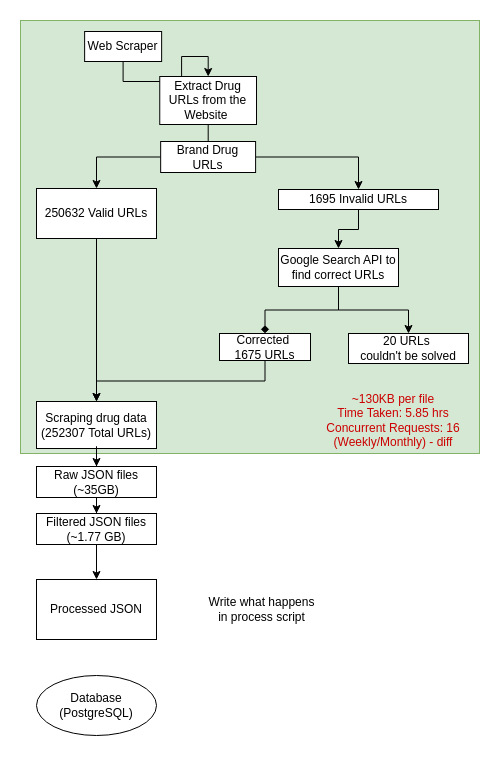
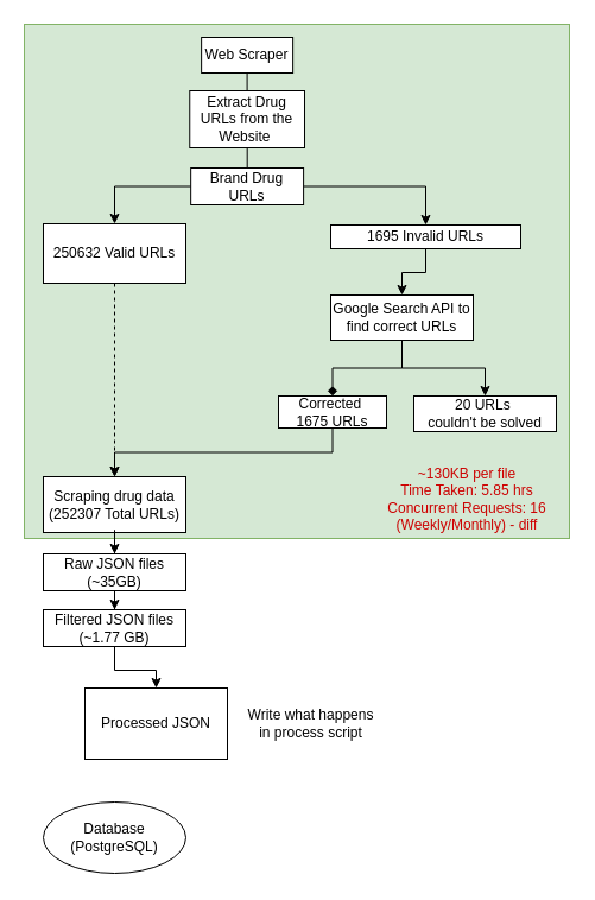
  <mxCell id="0" />
  <mxCell id="1" parent="0" />
  <mxCell id="2" value="" style="rounded=0;whiteSpace=wrap;html=1;fillColor=#d5e8d4;strokeColor=#82b366;" vertex="1" parent="1"><mxGeometry x="20" y="20" width="459" height="433" as="geometry" /></mxCell>
  <mxCell id="3" value="" style="edgeStyle=orthogonalEdgeStyle;rounded=0;orthogonalLoop=1;jettySize=auto;html=1;" edge="1" parent="1" source="4" target="6"><mxGeometry relative="1" as="geometry" /></mxCell>
- <mxCell id="4" value="Web Scraper" style="rounded=0;whiteSpace=wrap;html=1;" vertex="1" parent="1"><mxGeometry x="84.13" y="31" width="77" height="30" as="geometry" /></mxCell>
+ <mxCell id="4" value="Web Scraper" style="rounded=0;whiteSpace=wrap;html=1;" vertex="1" parent="1"><mxGeometry x="169.13" y="31" width="77" height="30" as="geometry" /></mxCell>
  <mxCell id="5" value="" style="edgeStyle=orthogonalEdgeStyle;rounded=0;orthogonalLoop=1;jettySize=auto;html=1;" edge="1" parent="1" source="6" target="9"><mxGeometry relative="1" as="geometry" /></mxCell>
  <mxCell id="6" value="Extract Drug URLs from the Website&amp;nbsp;" style="rounded=0;whiteSpace=wrap;html=1;" vertex="1" parent="1"><mxGeometry x="159.26" y="76" width="96.75" height="48" as="geometry" /></mxCell>
  <mxCell id="7" value="" style="edgeStyle=orthogonalEdgeStyle;rounded=0;orthogonalLoop=1;jettySize=auto;html=1;" edge="1" parent="1" source="9" target="11"><mxGeometry relative="1" as="geometry" /></mxCell>
  <mxCell id="8" value="" style="edgeStyle=orthogonalEdgeStyle;rounded=0;orthogonalLoop=1;jettySize=auto;html=1;" edge="1" parent="1" source="9" target="13"><mxGeometry relative="1" as="geometry" /></mxCell>
  <mxCell id="9" value="Brand Drug URLs" style="whiteSpace=wrap;html=1;rounded=0;" vertex="1" parent="1"><mxGeometry x="160.16" y="141" width="94.94" height="31" as="geometry" /></mxCell>
- <mxCell id="10" style="edgeStyle=orthogonalEdgeStyle;rounded=0;orthogonalLoop=1;jettySize=auto;html=1;" edge="1" parent="1" source="11" target="19"><mxGeometry relative="1" as="geometry"><mxPoint x="91" y="506.857" as="targetPoint" /></mxGeometry></mxCell>
+ <mxCell id="10" style="edgeStyle=orthogonalEdgeStyle;rounded=0;orthogonalLoop=1;jettySize=auto;html=1;dashed=1;" edge="1" parent="1" source="11" target="19"><mxGeometry relative="1" as="geometry"><mxPoint x="91" y="506.857" as="targetPoint" /></mxGeometry></mxCell>
  <mxCell id="11" value="250632 Valid URLs" style="whiteSpace=wrap;html=1;rounded=0;" vertex="1" parent="1"><mxGeometry x="36" y="188" width="120" height="50" as="geometry" /></mxCell>
  <mxCell id="12" value="" style="edgeStyle=orthogonalEdgeStyle;rounded=0;orthogonalLoop=1;jettySize=auto;html=1;" edge="1" parent="1" source="13" target="16"><mxGeometry relative="1" as="geometry" /></mxCell>
  <mxCell id="13" value="1695 Invalid URLs" style="whiteSpace=wrap;html=1;rounded=0;" vertex="1" parent="1"><mxGeometry x="278" y="189" width="160" height="20" as="geometry" /></mxCell>
  <mxCell id="14" value="" style="edgeStyle=orthogonalEdgeStyle;rounded=0;orthogonalLoop=1;jettySize=auto;html=1;endArrow=diamond;" edge="1" parent="1" source="16" target="17"><mxGeometry relative="1" as="geometry" /></mxCell>
  <mxCell id="15" value="" style="edgeStyle=orthogonalEdgeStyle;rounded=0;orthogonalLoop=1;jettySize=auto;html=1;" edge="1" parent="1" source="16" target="18"><mxGeometry relative="1" as="geometry" /></mxCell>
  <mxCell id="16" value="Google Search API to find correct URLs" style="whiteSpace=wrap;html=1;rounded=0;" vertex="1" parent="1"><mxGeometry x="278" y="248" width="120" height="38" as="geometry" /></mxCell>
- <mxCell id="17" value="Corrected&amp;nbsp;&lt;div&gt;1675 URLs&lt;/div&gt;" style="whiteSpace=wrap;html=1;rounded=0;" vertex="1" parent="1"><mxGeometry x="219" y="333" width="91" height="27" as="geometry" /></mxCell>
+ <mxCell id="17" value="Corrected&amp;nbsp;&lt;div&gt;1675 URLs&lt;/div&gt;" style="whiteSpace=wrap;html=1;rounded=0;" vertex="1" parent="1"><mxGeometry x="234" y="333" width="91" height="27" as="geometry" /></mxCell>
  <mxCell id="18" value="20 URLs&amp;nbsp;&lt;div&gt;couldn't be solved&lt;/div&gt;" style="whiteSpace=wrap;html=1;rounded=0;" vertex="1" parent="1"><mxGeometry x="348" y="333" width="120" height="30" as="geometry" /></mxCell>
  <mxCell id="19" value="Scraping drug data&lt;div&gt;(252307 Total URLs)&lt;/div&gt;" style="rounded=0;whiteSpace=wrap;html=1;" vertex="1" parent="1"><mxGeometry x="36" y="401" width="120" height="47" as="geometry" /></mxCell>
  <mxCell id="20" value="" style="endArrow=classic;html=1;rounded=0;edgeStyle=orthogonalEdgeStyle;exitX=0.5;exitY=1;exitDx=0;exitDy=0;" edge="1" parent="1" source="17" target="19"><mxGeometry width="50" height="50" relative="1" as="geometry"><mxPoint x="227" y="460" as="sourcePoint" /><mxPoint x="162" y="371" as="targetPoint" /></mxGeometry></mxCell>
  <mxCell id="21" value="" style="edgeStyle=orthogonalEdgeStyle;rounded=0;orthogonalLoop=1;jettySize=auto;html=1;" edge="1" parent="1" source="19" target="23"><mxGeometry relative="1" as="geometry"><mxPoint x="96" y="512" as="sourcePoint" /></mxGeometry></mxCell>
  <mxCell id="22" value="" style="edgeStyle=orthogonalEdgeStyle;rounded=0;orthogonalLoop=1;jettySize=auto;html=1;" edge="1" parent="1" source="23" target="25"><mxGeometry relative="1" as="geometry" /></mxCell>
  <mxCell id="23" value="Raw JSON files (~35GB)" style="whiteSpace=wrap;html=1;rounded=0;" vertex="1" parent="1"><mxGeometry x="36" y="466" width="120" height="31" as="geometry" /></mxCell>
  <mxCell id="24" value="" style="edgeStyle=orthogonalEdgeStyle;rounded=0;orthogonalLoop=1;jettySize=auto;html=1;" edge="1" parent="1" source="25" target="26"><mxGeometry relative="1" as="geometry" /></mxCell>
  <mxCell id="25" value="Filtered JSON files&lt;div&gt;(~1.77 GB)&lt;/div&gt;" style="whiteSpace=wrap;html=1;rounded=0;" vertex="1" parent="1"><mxGeometry x="36" y="513" width="120" height="31" as="geometry" /></mxCell>
- <mxCell id="26" value="Processed JSON" style="whiteSpace=wrap;html=1;rounded=0;" vertex="1" parent="1"><mxGeometry x="36" y="579" width="120" height="60" as="geometry" /></mxCell>
+ <mxCell id="26" value="Processed JSON" style="whiteSpace=wrap;html=1;rounded=0;" vertex="1" parent="1"><mxGeometry x="71" y="579" width="120" height="60" as="geometry" /></mxCell>
  <mxCell id="27" value="Database&lt;div&gt;(PostgreSQL)&lt;/div&gt;" style="ellipse;whiteSpace=wrap;html=1;" vertex="1" parent="1"><mxGeometry x="36" y="675.001" width="120" height="60" as="geometry" /></mxCell>
  <mxCell id="28" value="Write what happens in process script" style="text;html=1;align=center;verticalAlign=middle;whiteSpace=wrap;rounded=0;" vertex="1" parent="1"><mxGeometry x="204.57" y="594" width="113" height="30" as="geometry" /></mxCell>
  <mxCell id="29" value="&lt;div&gt;~130KB per file&lt;/div&gt;Time Taken: 5.85 hrs&lt;div&gt;Concurrent Requests: 16&lt;/div&gt;&lt;div&gt;(Weekly/Monthly) - diff&lt;/div&gt;" style="text;html=1;align=center;verticalAlign=middle;whiteSpace=wrap;rounded=0;labelBorderColor=none;fontColor=#CC0000;" vertex="1" parent="1"><mxGeometry x="311" y="386" width="164" height="67" as="geometry" /></mxCell>
